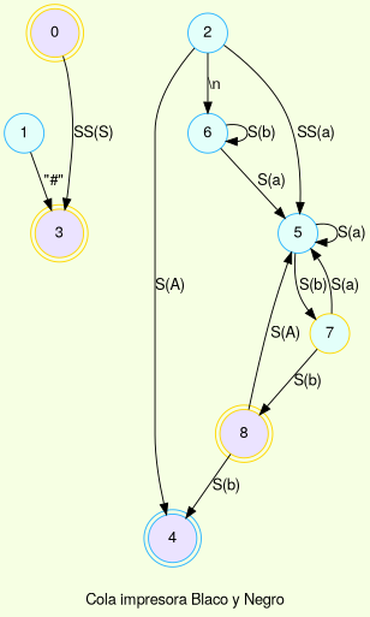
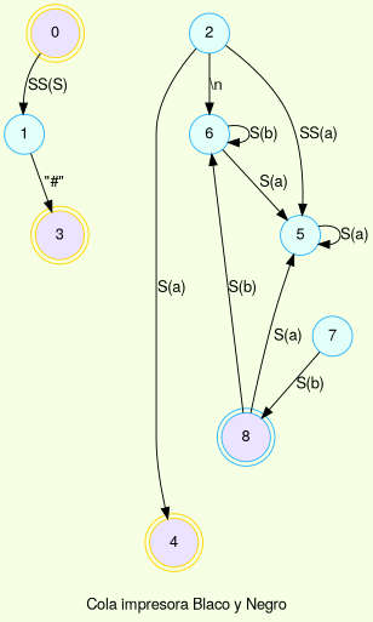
  digraph {
    bgcolor="#F6FFE3"
    fontname="Helvetica,Arial,sans-serif"
    label=" Cola impresora Blaco y Negro "
    rankdir=TB
    node [color="#2CB5FF" fillcolor="#E3FFFA" fontname="Helvetica,Arial,sans-serif" shape=circle style=filled]
    edge [fontname="Helvetica,Arial,sans-serif"]
    0 [color=gold fillcolor="#EBE3FF" shape=doublecircle]
    1
-   4 [fillcolor="#EBE3FF" shape=doublecircle]
+   4 [color=gold fillcolor="#EBE3FF" shape=doublecircle]
    2
    6
    5
    3 [color=gold fillcolor="#EBE3FF" shape=doublecircle]
-   8 [color=gold fillcolor="#EBE3FF" shape=doublecircle]
-   7 [color=gold]
-   0 -> 3 [label="SS(S)"]
+   8 [fillcolor="#EBE3FF" shape=doublecircle]
+   7
+   0 -> 1 [label="SS(S)"]
    1 -> 3 [label="\"#\""]
-   2 -> 4 [label="S(A)"]
+   2 -> 4 [label="S(a)"]
    2 -> 6 [label="\\n"]
    2 -> 5 [label="SS(a)"]
    6 -> 6 [label="S(b)"]
    6 -> 5 [label="S(a)"]
    5 -> 5 [label="S(a)"]
-   5 -> 7 [label="S(b)"]
-   8 -> 4 [label="S(b)"]
-   8 -> 5 [label="S(A)"]
-   7 -> 5 [label="S(a)"]
+   8 -> 6 [label="S(b)"]
+   8 -> 5 [label="S(a)"]
    7 -> 8 [label="S(b)"]
  }
